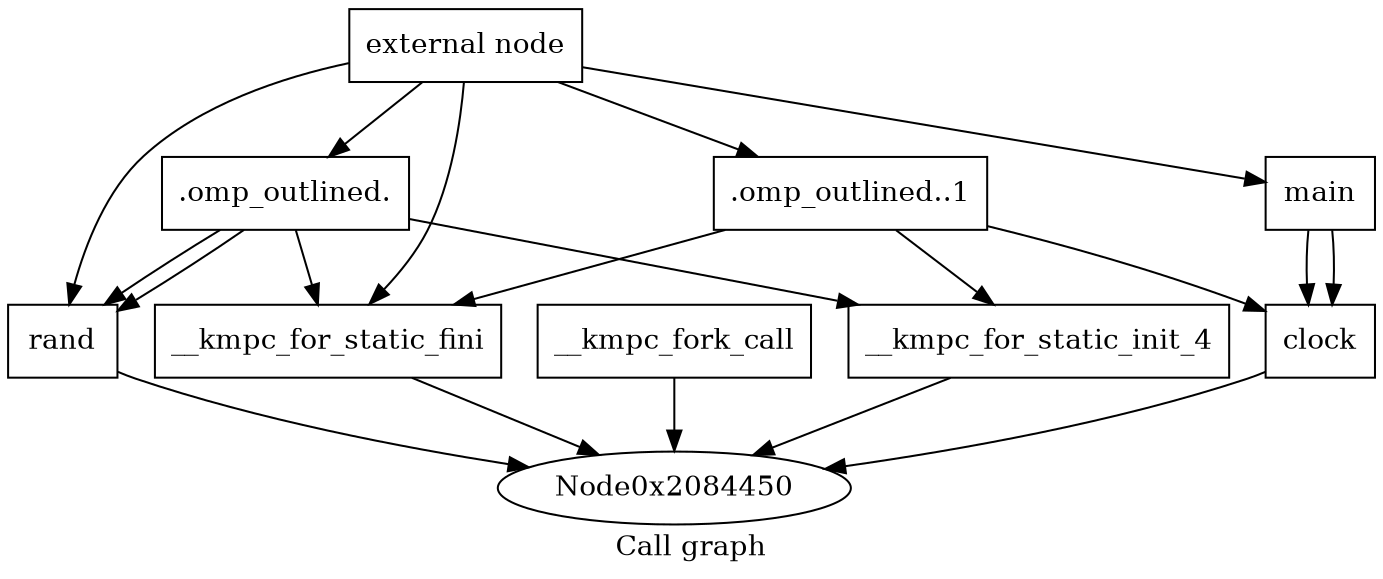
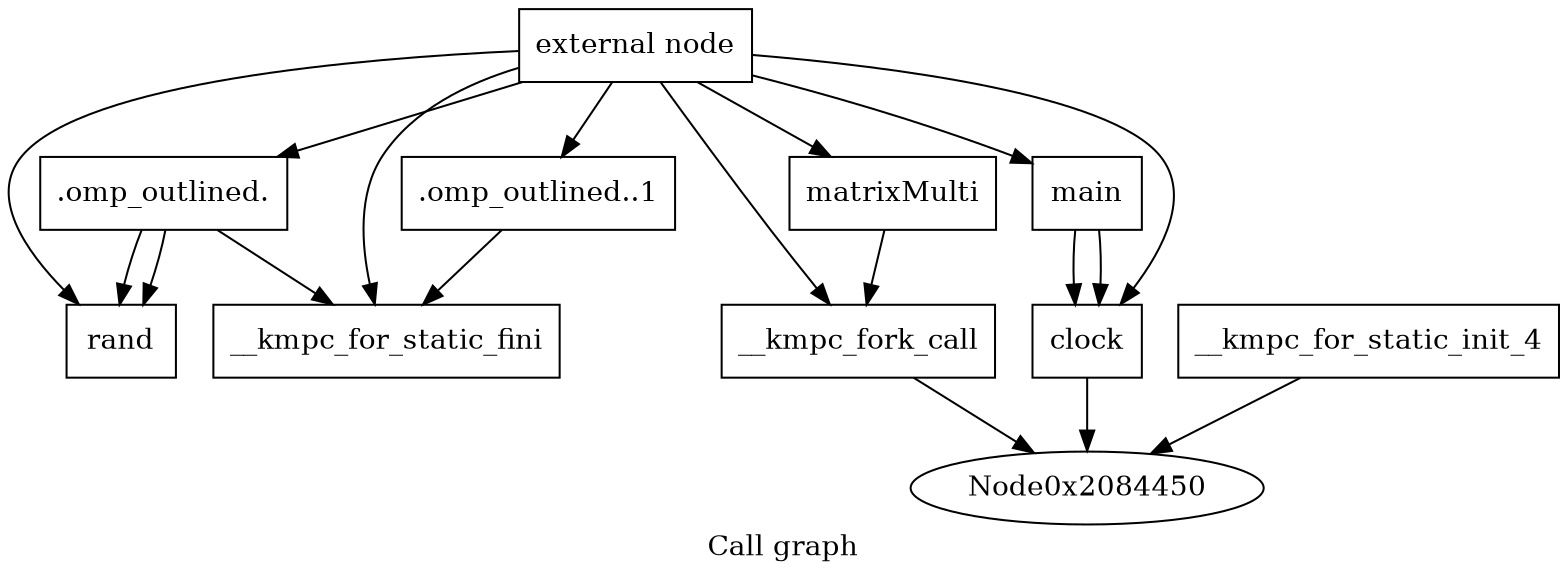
  digraph {
    label="Call graph"
    node [shape=record]
    n1 [label="{external node}"]
    n2 [label="{.omp_outlined.}"]
    n3 [label="{rand}"]
    n4 [label="{__kmpc_for_static_fini}"]
    n5 [label="{__kmpc_fork_call}"]
+   n6 [label="{matrixMulti}"]
    n7 [label="{.omp_outlined..1}"]
    n8 [label="{main}"]
    n9 [label="{clock}"]
    n10 [label="{__kmpc_for_static_init_4}"]
    n11 [label=Node0x2084450 shape=""]
    n1 -> n2
    n1 -> n3
    n1 -> n4
+   n1 -> n5
+   n1 -> n6
    n1 -> n7
    n1 -> n8
-   n7 -> n9
+   n1 -> n9
    n2 -> n3
    n2 -> n3
    n2 -> n4
-   n2 -> n10
-   n3 -> n11
-   n4 -> n11
    n5 -> n11
+   n6 -> n5
    n7 -> n4
-   n7 -> n10
    n8 -> n9
    n8 -> n9
    n9 -> n11
    n10 -> n11
  }
